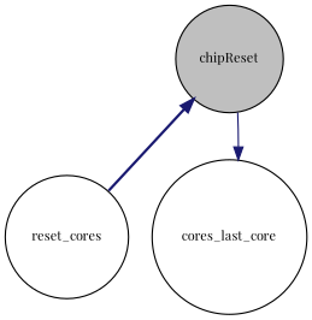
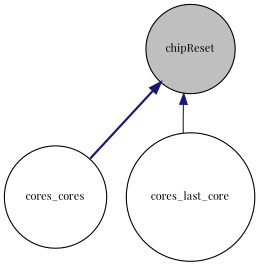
  digraph {
    fontname="Playfair Display"
    rankdir=TB
    node [color=black fillcolor=white fontname="Playfair Display" fontsize=10 shape=circle style=filled]
    edge [color=midnightblue dir=back fontname="Playfair Display" fontsize=10 labelfontname=Helvetica labelfontsize=10]
    n1 [fillcolor=grey75 fontcolor=black height=0.2 label=chipReset width=0.4]
-   n2 [height=0.2 label=reset_cores width=0.4]
+   n2 [height=0.2 label=cores_cores width=0.4]
    n3 [height=0.2 label=cores_last_core width=0.4]
    n1 -> n2 [style=bold]
-   n3 -> n1 [style=solid]
+   n1 -> n3 [style=solid]
  }
